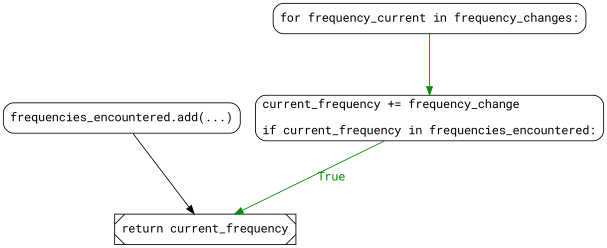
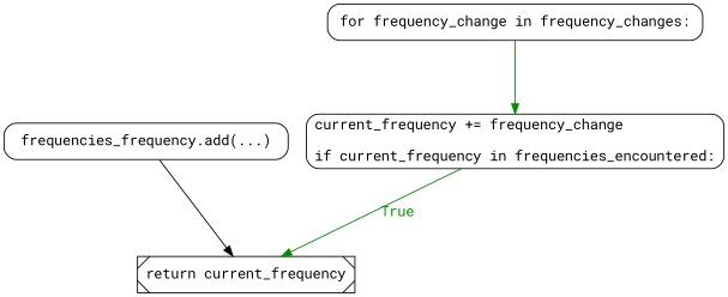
  strict digraph {
    fontname="Roboto Mono"
    ranksep=1.0
    node [fontname="Roboto Mono" shape=box style=rounded]
    edge [fontname="Roboto Mono" color=green4 fontcolor=green4]
-   n1 [label="frequencies_encountered.add(...)"]
+   n1 [label="frequencies_frequency.add(...)"]
    n2 [label="return current_frequency" style=diagonals]
-   n3 [label="for frequency_current in frequency_changes:"]
+   n3 [label="for frequency_change in frequency_changes:"]
    n4 [label="current_frequency += frequency_change\l\lif current_frequency in frequencies_encountered:\l"]
    n1 -> n2 [color="" fontcolor=""]
    n3 -> n4
    n4 -> n2 [label=True]
  }
